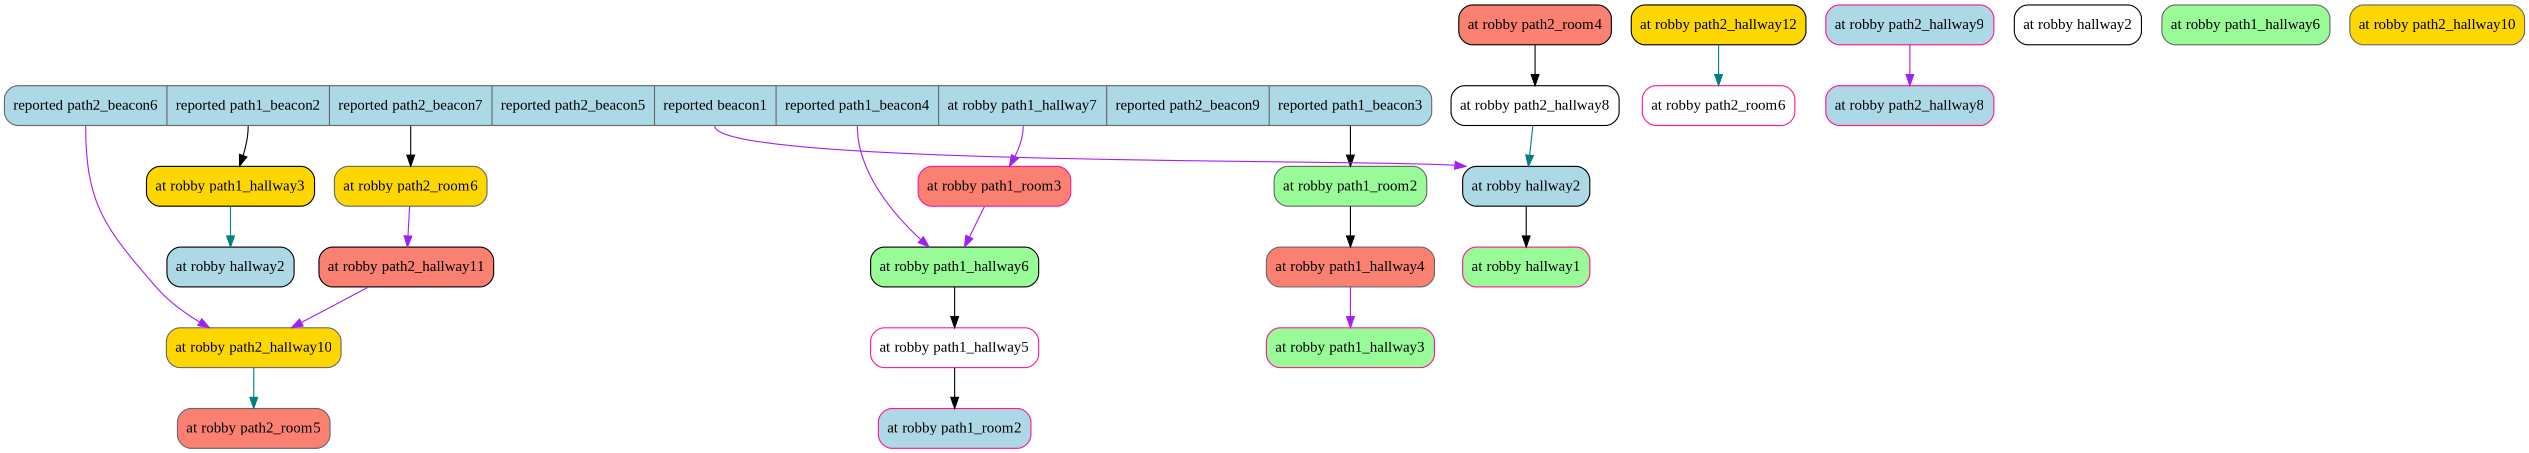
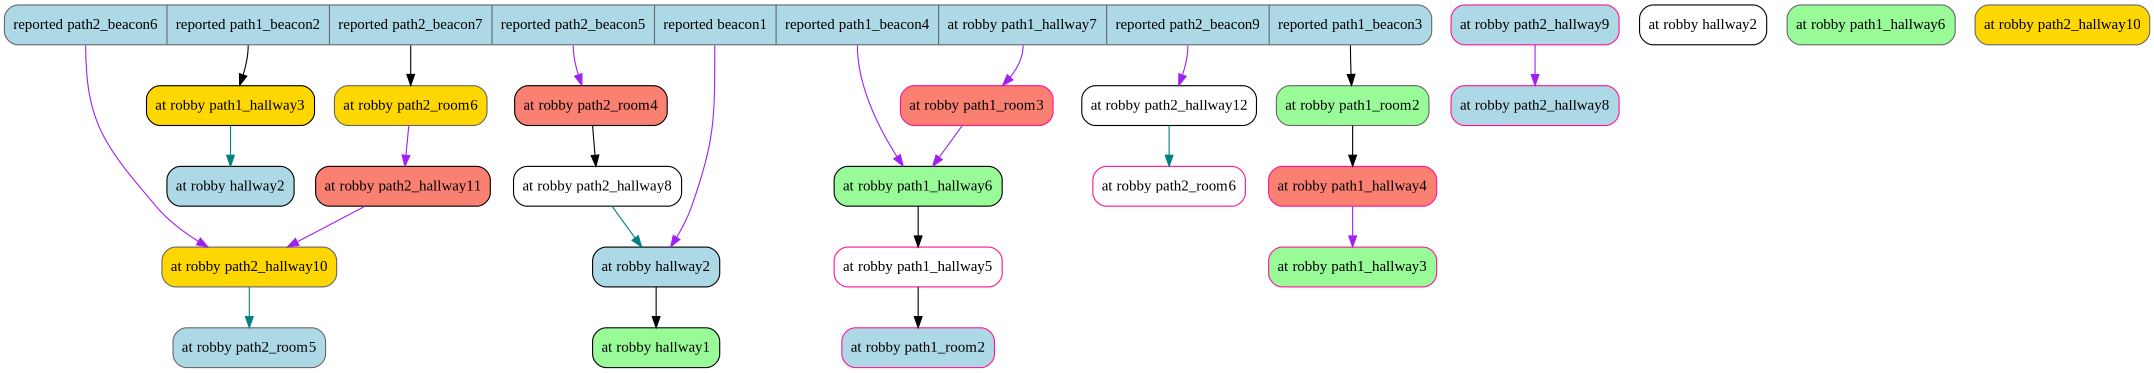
  digraph {
    fontname="Liberation Serif"
    node [color=black fillcolor=lightblue fontname="Liberation Serif" shape=Mrecord style=filled]
    edge [color=purple fontname="Liberation Serif" headport=atrobbyhallway2 style=solid]
    n1 [color=gray40 label="<reportedpath2_beacon6> reported path2_beacon6|<reportedpath1_beacon2> reported path1_beacon2|<reportedpath2_beacon7> reported path2_beacon7|<reportedpath2_beacon5> reported path2_beacon5|<reportedbeacon1> reported beacon1|<reportedpath1_beacon4> reported path1_beacon4|<atrobbypath1_hallway7> at robby path1_hallway7|<reportedpath2_beacon8> reported path2_beacon9|<reportedpath1_beacon3> reported path1_beacon3"]
    n2 [color=gray40 fillcolor=gold label="<atrobbypath2_room6> at robby path2_room6"]
    n3 [fillcolor=salmon label="<atrobbypath2_room4> at robby path2_room4"]
    n4 [color=gray40 fillcolor=palegreen label="<atrobbypath1_room2> at robby path1_room2"]
    n5 [color=deeppink fillcolor=salmon label="<atrobbypath1_room3> at robby path1_room3"]
-   n6 [fillcolor=gold label="<atrobbypath2_hallway12> at robby path2_hallway12"]
+   n6 [fillcolor=white label="<atrobbypath2_hallway12> at robby path2_hallway12"]
    n7 [color=gray40 fillcolor=gold label="<atrobbypath2_hallway10> at robby path2_hallway10"]
    n8 [label="<atrobbyhallway2> at robby hallway2"]
    n9 [fillcolor=gold label="<atrobbypath1_hallway3> at robby path1_hallway3"]
    n10 [fillcolor=palegreen label="<atrobbypath1_hallway6> at robby path1_hallway6"]
    n11 [fillcolor=salmon label="<atrobbypath2_hallway11> at robby path2_hallway11"]
    n12 [fillcolor=white label="<atrobbypath2_hallway8> at robby path2_hallway8"]
-   n13 [color=gray40 fillcolor=salmon label="<atrobbypath1_hallway4> at robby path1_hallway4"]
+   n13 [color=deeppink fillcolor=salmon label="<atrobbypath1_hallway4> at robby path1_hallway4"]
    n14 [color=deeppink fillcolor=white label="<atrobbypath2_room6> at robby path2_room6"]
-   n15 [color=gray40 fillcolor=salmon label="<atrobbypath2_room5> at robby path2_room5"]
-   n16 [color=deeppink fillcolor=palegreen label="<atrobbyhallway1> at robby hallway1"]
+   n15 [color=gray40 label="<atrobbypath2_room5> at robby path2_room5"]
+   n16 [fillcolor=palegreen label="<atrobbyhallway1> at robby hallway1"]
    n17 [label="<atrobbyhallway2> at robby hallway2"]
    n18 [color=deeppink fillcolor=white label="<atrobbypath1_hallway5> at robby path1_hallway5"]
    n19 [color=deeppink label="<atrobbypath2_hallway9> at robby path2_hallway9"]
    n20 [color=deeppink label="<atrobbypath2_hallway8> at robby path2_hallway8"]
    n21 [color=deeppink fillcolor=palegreen label="<atrobbypath1_hallway3> at robby path1_hallway3"]
    n22 [color=deeppink label="<atrobbypath1_room2> at robby path1_room2"]
    n23 [fillcolor=white label="<atrobbyhallway2> at robby hallway2"]
    n24 [color=gray40 fillcolor=palegreen label="<atrobbypath1_hallway6> at robby path1_hallway6"]
    n25 [color=gray40 fillcolor=gold label="<atrobbypath2_hallway10> at robby path2_hallway10"]
    n1 -> n2 [color=black headport=atrobbypath2_room6 tailport=reportedpath2_beacon7]
+   n1 -> n3 [headport=atrobbypath2_room4 tailport=reportedpath2_beacon5]
    n1 -> n4 [color=black headport=atrobbypath1_room2 tailport=reportedpath1_beacon3]
    n1 -> n5 [headport=atrobbypath1_room3 tailport=atrobbypath1_hallway7]
+   n1 -> n6 [headport=atrobbypath2_hallway12 tailport=reportedpath2_beacon8]
    n1 -> n7 [headport=atrobbypath2_hallway10 tailport=reportedpath2_beacon6]
    n1 -> n8 [tailport=reportedbeacon1]
    n1 -> n9 [color=black headport=atrobbypath1_hallway3 tailport=reportedpath1_beacon2]
    n1 -> n10 [headport=atrobbypath1_hallway6 tailport=reportedpath1_beacon4]
    n2 -> n11 [headport=atrobbypath2_hallway11 tailport=atrobbypath2_room6]
    n3 -> n12 [color=black headport=atrobbypath2_hallway8 tailport=atrobbypath2_room4]
    n4 -> n13 [color=black headport=atrobbypath1_hallway4 tailport=atrobbypath1_room2]
    n5 -> n10 [headport=atrobbypath1_hallway6 tailport=atrobbypath1_room3]
    n6 -> n14 [color=teal headport=atrobbypath2_room6 tailport=atrobbypath2_hallway12]
    n7 -> n15 [color=teal headport=atrobbypath2_room5 tailport=atrobbypath2_hallway10]
    n8 -> n16 [color=black headport=atrobbyhallway1 tailport=atrobbyhallway2]
    n9 -> n17 [color=teal tailport=atrobbypath1_hallway3]
    n10 -> n18 [color=black headport=atrobbypath1_hallway5 tailport=atrobbypath1_hallway6]
    n11 -> n7 [headport=atrobbypath2_hallway10 tailport=atrobbypath2_hallway11]
    n12 -> n8 [color=teal tailport=atrobbypath2_hallway8]
    n13 -> n21 [headport=atrobbypath1_hallway3 tailport=atrobbypath1_hallway4]
    n18 -> n22 [color=black headport=atrobbypath1_room2 tailport=atrobbypath1_hallway5]
    n19 -> n20 [headport=atrobbypath2_hallway8 tailport=atrobbypath2_hallway9]
  }
